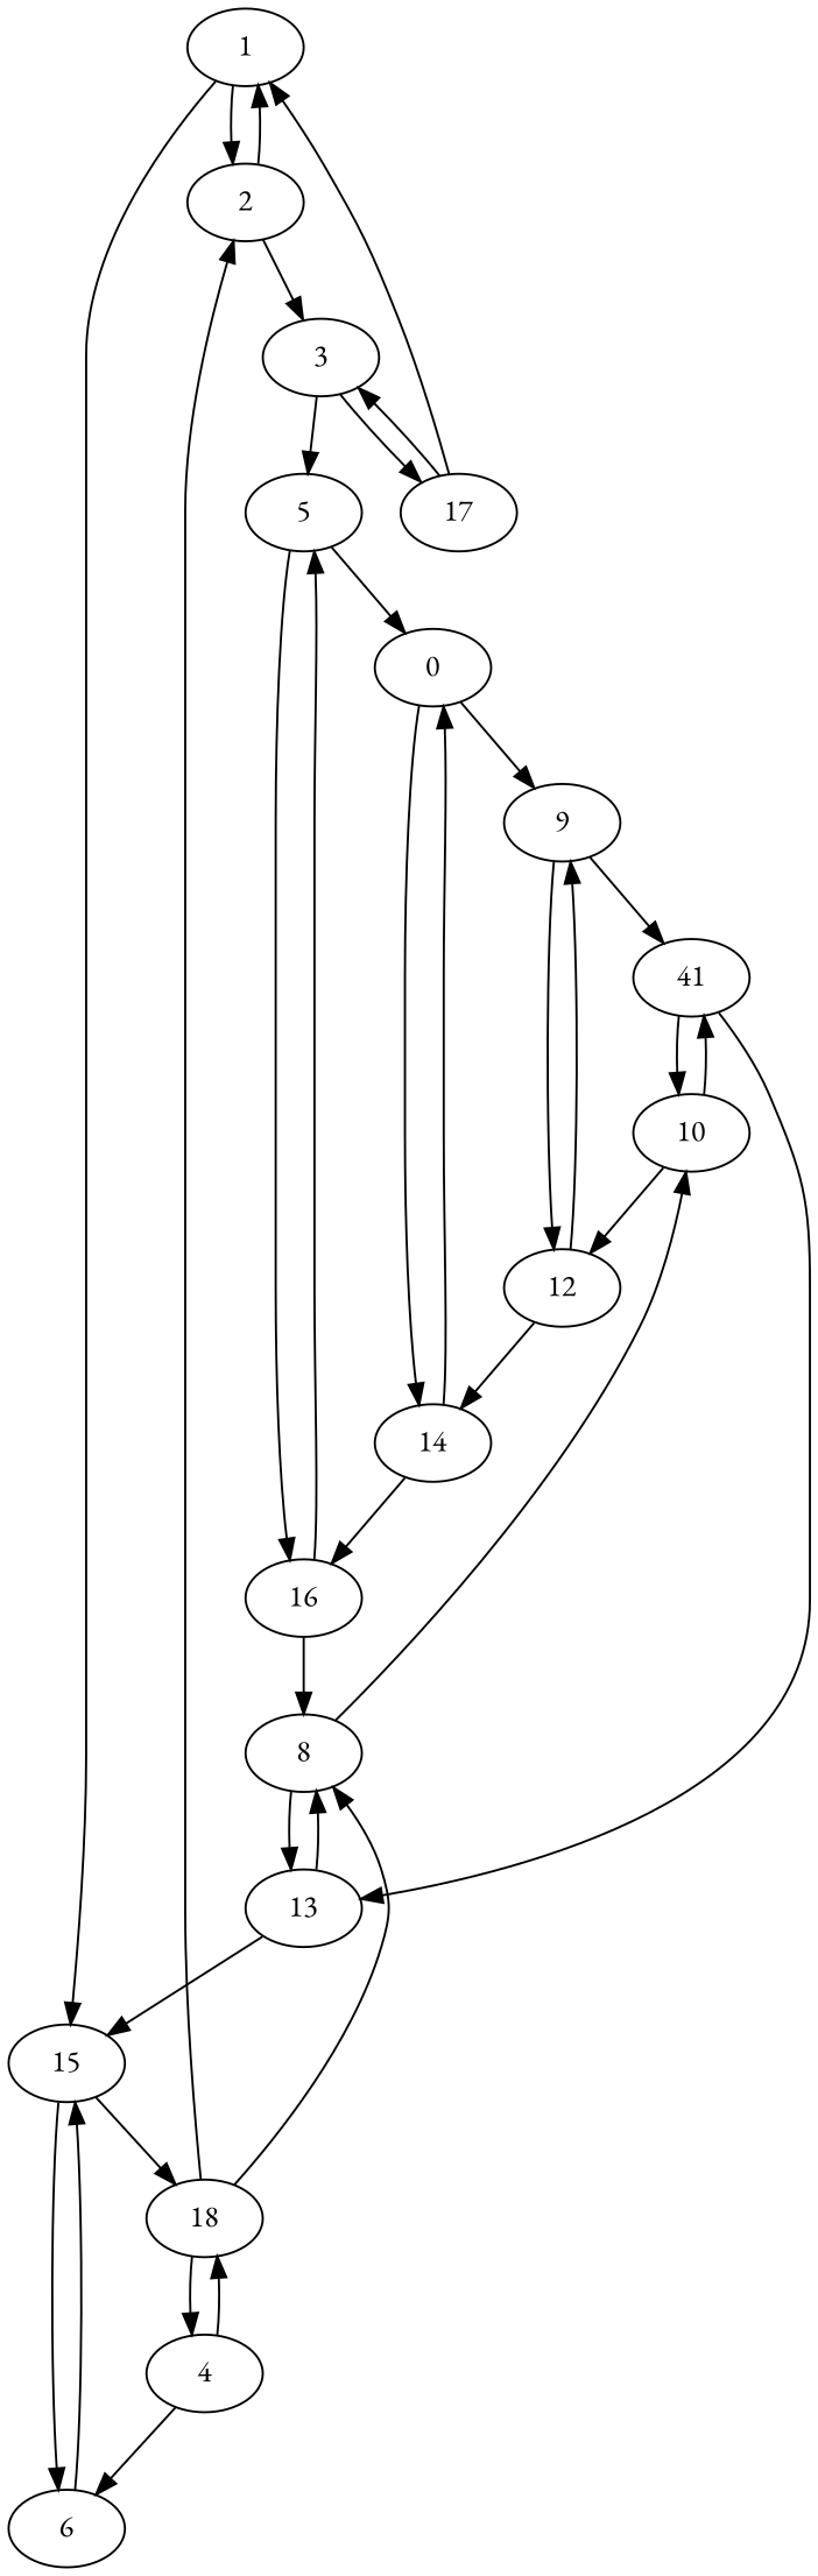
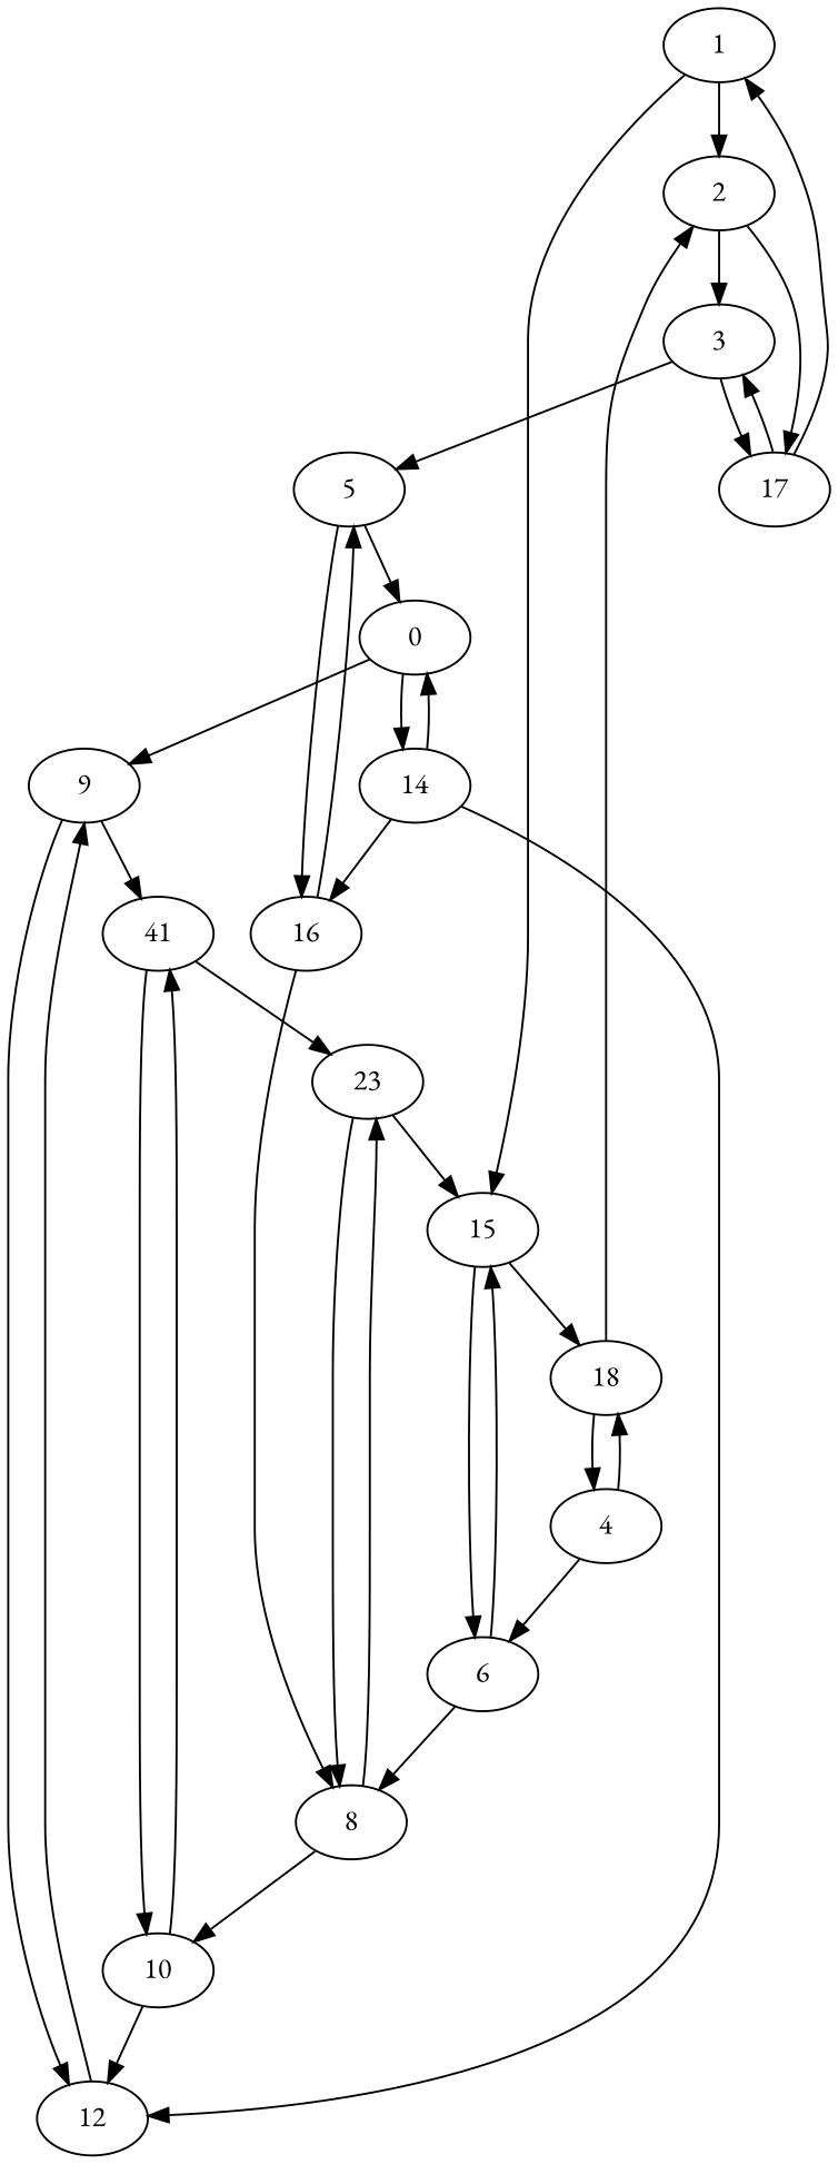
  digraph {
    fontname="EB Garamond"
    node [fontname="EB Garamond"]
    edge [fontname="EB Garamond"]
    1
    2
    15
    3
    4
    6
    18
    5
    17
    n10 [label=0]
    16
    8
    9
    14
    10
-   13
+   13 [label=23]
    n17 [label=41]
    12
    1 -> 2
    1 -> 15
-   2 -> 1
+   2 -> 17
    2 -> 3
    15 -> 6
    15 -> 18
    3 -> 5
    3 -> 17
    4 -> 6
    4 -> 18
    6 -> 15
-   18 -> 8
+   6 -> 8
    18 -> 2
    18 -> 4
    5 -> n10
    5 -> 16
    17 -> 1
    17 -> 3
    n10 -> 9
    n10 -> 14
    16 -> 5
    16 -> 8
    8 -> 10
    8 -> 13
    9 -> n17
    9 -> 12
    14 -> n10
    14 -> 16
    10 -> n17
    10 -> 12
    13 -> 15
    13 -> 8
    n17 -> 10
    n17 -> 13
    12 -> 9
-   12 -> 14
+   14 -> 12
  }
